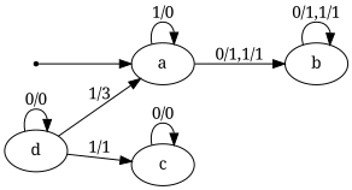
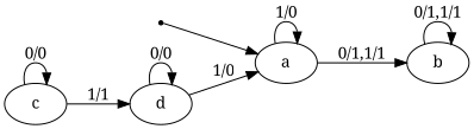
  digraph {
    fontname="Noto Serif"
    rankdir=LR
    node [fontname="Noto Serif"]
    edge [fontname="Noto Serif"]
    INIT [shape=point]
    n2 [label=a]
    n3 [label=b]
    n4 [label=c]
    n5 [label=d]
    INIT -> n2
    n2 -> n2 [label="1/0"]
    n2 -> n3 [label="0/1,1/1"]
    n3 -> n3 [label="0/1,1/1"]
    n4 -> n4 [label="0/0"]
-   n5 -> n4 [label="1/1"]
-   n5 -> n2 [label="1/3"]
+   n4 -> n5 [label="1/1"]
+   n5 -> n2 [label="1/0"]
    n5 -> n5 [label="0/0"]
  }
